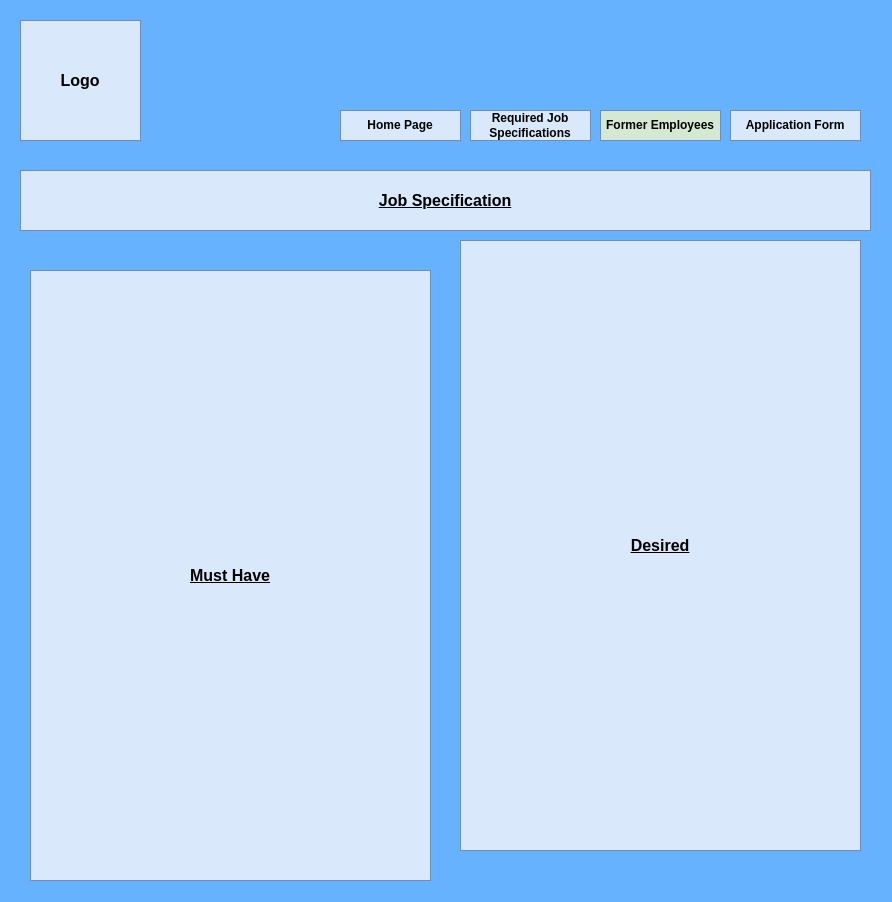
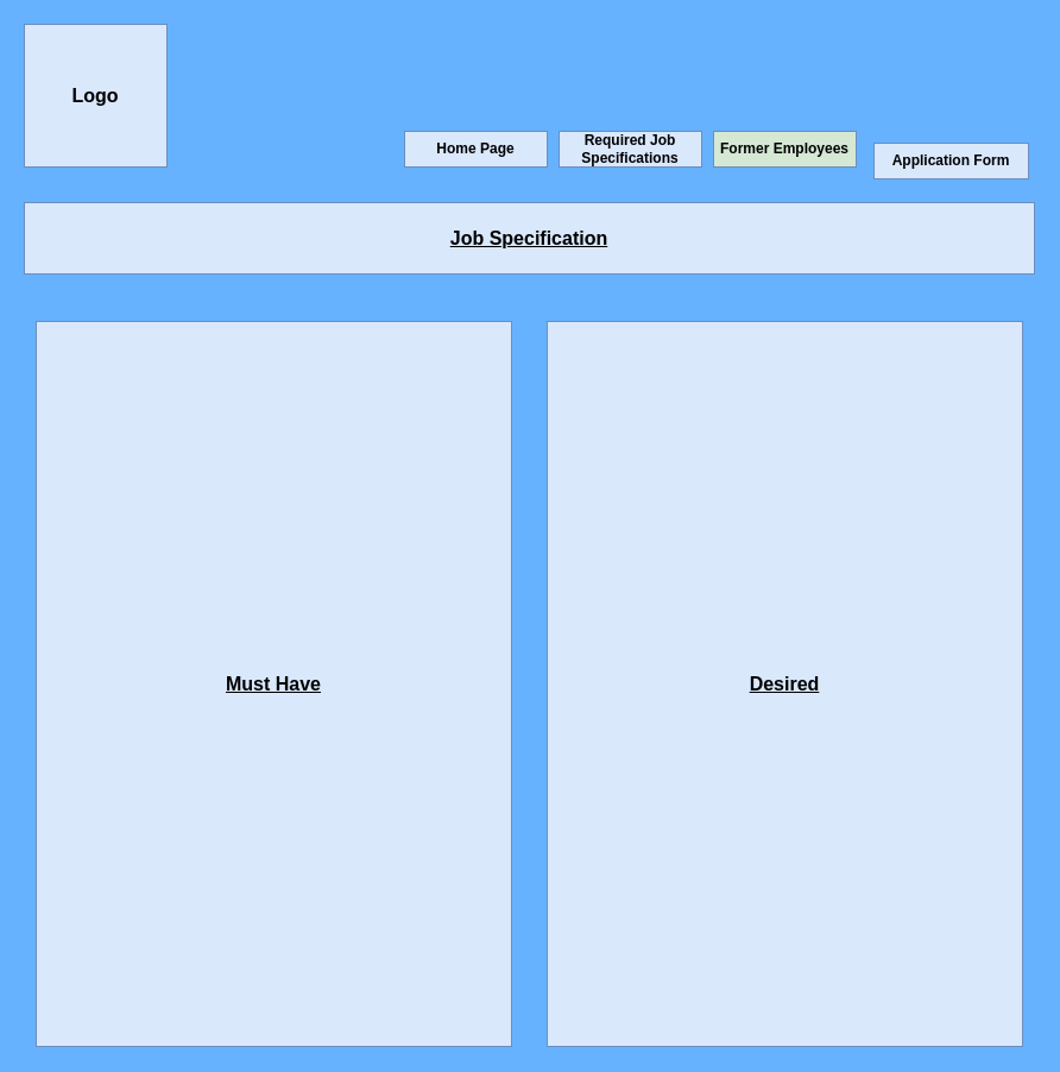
  <mxCell id="0" />
  <mxCell id="1" parent="0" />
  <mxCell id="2" value="Logo" style="rounded=0;whiteSpace=wrap;html=1;fillColor=#dae8fc;strokeColor=#6c8ebf;fontStyle=1;fontSize=16;" vertex="1" parent="1"><mxGeometry width="120" height="120" as="geometry" x="20" y="20" /></mxCell>
  <mxCell id="3" value="Home Page" style="rounded=0;whiteSpace=wrap;html=1;fontSize=12;fontStyle=1;fillColor=#dae8fc;strokeColor=#6c8ebf;" vertex="1" parent="1"><mxGeometry x="340" y="110" width="120" height="30" as="geometry" /></mxCell>
  <mxCell id="4" value="Required Job Specifications" style="rounded=0;whiteSpace=wrap;html=1;fillColor=#dae8fc;strokeColor=#6c8ebf;fontStyle=1" vertex="1" parent="1"><mxGeometry x="470" y="110" width="120" height="30" as="geometry" /></mxCell>
  <mxCell id="5" value="Former Employees" style="rounded=0;whiteSpace=wrap;html=1;fillColor=#d5e8d4;strokeColor=#6c8ebf;fontStyle=1;" vertex="1" parent="1"><mxGeometry x="600" y="110" width="120" height="30" as="geometry" /></mxCell>
- <mxCell id="6" value="Application Form" style="rounded=0;whiteSpace=wrap;html=1;fillColor=#dae8fc;strokeColor=#6c8ebf;fontStyle=1" vertex="1" parent="1"><mxGeometry x="730" y="110" width="130" height="30" as="geometry" /></mxCell>
+ <mxCell id="6" value="Application Form" style="rounded=0;whiteSpace=wrap;html=1;fillColor=#dae8fc;strokeColor=#6c8ebf;fontStyle=1" vertex="1" parent="1"><mxGeometry x="735" y="120" width="130" height="30" as="geometry" /></mxCell>
  <mxCell id="7" value="&lt;span style=&quot;font-size: 16px&quot;&gt;&lt;b&gt;Job Specification&lt;/b&gt;&lt;/span&gt;" style="rounded=0;whiteSpace=wrap;html=1;fillColor=#dae8fc;strokeColor=#6c8ebf;fontStyle=4" vertex="1" parent="1"><mxGeometry y="170" width="850" height="60" as="geometry" x="20" /></mxCell>
- <mxCell id="8" value="&lt;span style=&quot;font-size: 16px&quot;&gt;&lt;b&gt;Desired&lt;/b&gt;&lt;/span&gt;" style="rounded=0;whiteSpace=wrap;html=1;fillColor=#dae8fc;strokeColor=#6c8ebf;fontStyle=4" vertex="1" parent="1"><mxGeometry x="460" y="240" width="400" height="610" as="geometry" /></mxCell>
+ <mxCell id="8" value="&lt;span style=&quot;font-size: 16px&quot;&gt;&lt;b&gt;Desired&lt;/b&gt;&lt;/span&gt;" style="rounded=0;whiteSpace=wrap;html=1;fillColor=#dae8fc;strokeColor=#6c8ebf;fontStyle=4" vertex="1" parent="1"><mxGeometry x="460" y="270" width="400" height="610" as="geometry" /></mxCell>
  <mxCell id="9" value="&lt;span style=&quot;font-size: 16px&quot;&gt;&lt;b&gt;Must Have&lt;/b&gt;&lt;/span&gt;" style="rounded=0;whiteSpace=wrap;html=1;fillColor=#dae8fc;strokeColor=#6c8ebf;fontStyle=4" vertex="1" parent="1"><mxGeometry x="30" y="270" width="400" height="610" as="geometry" /></mxCell>
